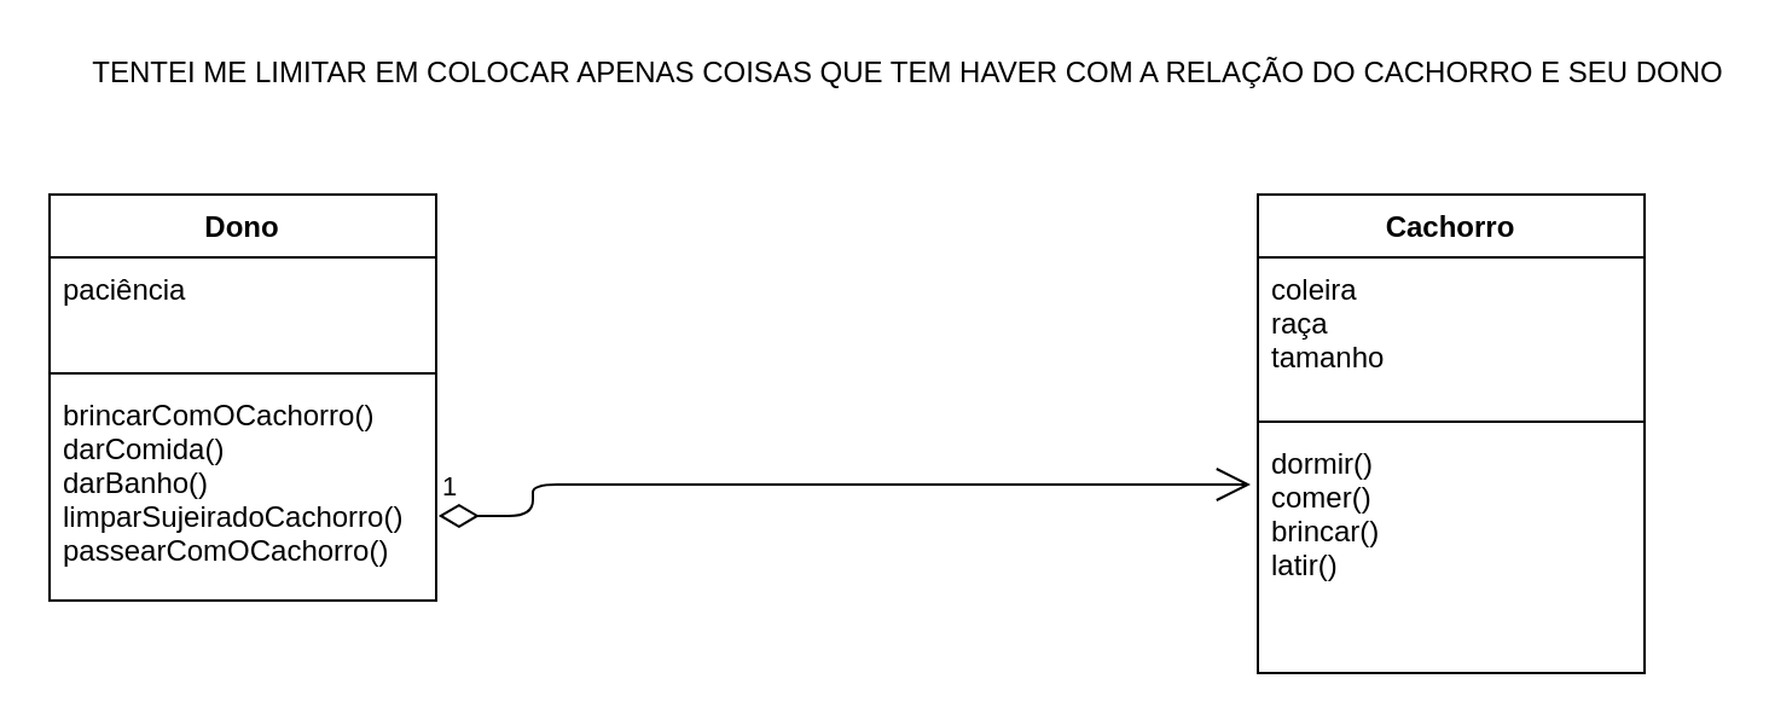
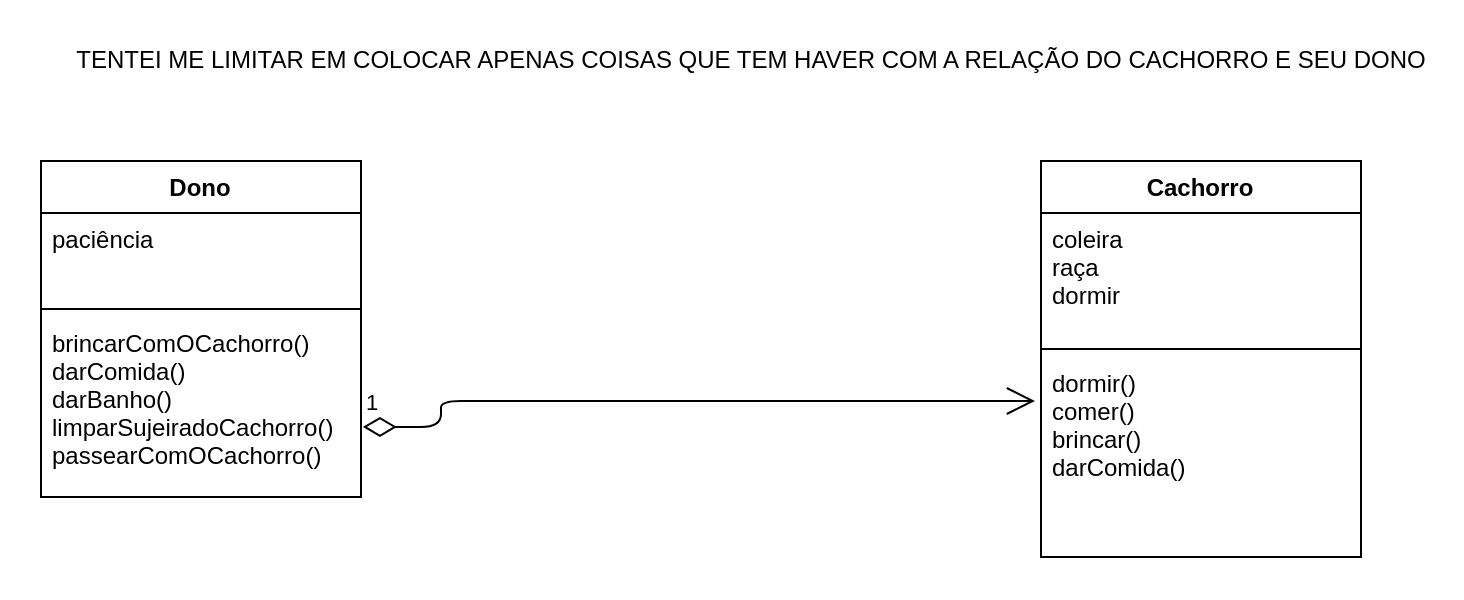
  <mxCell id="0" />
  <mxCell id="1" parent="0" />
  <mxCell id="2" value="1" style="endArrow=open;html=1;endSize=12;startArrow=diamondThin;startSize=14;startFill=0;edgeStyle=orthogonalEdgeStyle;align=left;verticalAlign=bottom;exitX=1.006;exitY=0.611;exitDx=0;exitDy=0;exitPerimeter=0;" edge="1" parent="1" source="6"><mxGeometry x="-1" y="3" relative="1" as="geometry"><mxPoint x="170.96" y="295.97" as="sourcePoint" /><mxPoint x="517" y="200" as="targetPoint" /><Array as="points"><mxPoint x="220" y="213" /><mxPoint x="220" y="200" /></Array></mxGeometry></mxCell>
  <mxCell id="3" value="Dono" style="swimlane;fontStyle=1;align=center;verticalAlign=top;childLayout=stackLayout;horizontal=1;startSize=26;horizontalStack=0;resizeParent=1;resizeParentMax=0;resizeLast=0;collapsible=1;marginBottom=0;" vertex="1" parent="1"><mxGeometry x="20" y="80" width="160" height="168" as="geometry" /></mxCell>
  <mxCell id="4" value="paciência&#10;" style="text;strokeColor=none;fillColor=none;align=left;verticalAlign=top;spacingLeft=4;spacingRight=4;overflow=hidden;rotatable=0;points=[[0,0.5],[1,0.5]];portConstraint=eastwest;" vertex="1" parent="3"><mxGeometry y="26" width="160" height="44" as="geometry" /></mxCell>
  <mxCell id="5" value="" style="line;strokeWidth=1;fillColor=none;align=left;verticalAlign=middle;spacingTop=-1;spacingLeft=3;spacingRight=3;rotatable=0;labelPosition=right;points=[];portConstraint=eastwest;" vertex="1" parent="3"><mxGeometry y="70" width="160" height="8" as="geometry" /></mxCell>
  <mxCell id="6" value="brincarComOCachorro()&#10;darComida()&#10;darBanho()&#10;limparSujeiradoCachorro()&#10;passearComOCachorro()" style="text;strokeColor=none;fillColor=none;align=left;verticalAlign=top;spacingLeft=4;spacingRight=4;overflow=hidden;rotatable=0;points=[[0,0.5],[1,0.5]];portConstraint=eastwest;" vertex="1" parent="3"><mxGeometry y="78" width="160" height="90" as="geometry" /></mxCell>
  <mxCell id="7" value="Cachorro" style="swimlane;fontStyle=1;align=center;verticalAlign=top;childLayout=stackLayout;horizontal=1;startSize=26;horizontalStack=0;resizeParent=1;resizeParentMax=0;resizeLast=0;collapsible=1;marginBottom=0;" vertex="1" parent="1"><mxGeometry x="520" y="80" width="160" height="198" as="geometry" /></mxCell>
- <mxCell id="8" value="coleira&#10;raça&#10;tamanho" style="text;strokeColor=none;fillColor=none;align=left;verticalAlign=top;spacingLeft=4;spacingRight=4;overflow=hidden;rotatable=0;points=[[0,0.5],[1,0.5]];portConstraint=eastwest;" vertex="1" parent="7"><mxGeometry y="26" width="160" height="64" as="geometry" /></mxCell>
+ <mxCell id="8" value="coleira&#10;raça&#10;dormir" style="text;strokeColor=none;fillColor=none;align=left;verticalAlign=top;spacingLeft=4;spacingRight=4;overflow=hidden;rotatable=0;points=[[0,0.5],[1,0.5]];portConstraint=eastwest;" vertex="1" parent="7"><mxGeometry y="26" width="160" height="64" as="geometry" /></mxCell>
  <mxCell id="9" value="" style="line;strokeWidth=1;fillColor=none;align=left;verticalAlign=middle;spacingTop=-1;spacingLeft=3;spacingRight=3;rotatable=0;labelPosition=right;points=[];portConstraint=eastwest;" vertex="1" parent="7"><mxGeometry y="90" width="160" height="8" as="geometry" /></mxCell>
- <mxCell id="10" value="dormir()&#10;comer()&#10;brincar()&#10;latir()" style="text;strokeColor=none;fillColor=none;align=left;verticalAlign=top;spacingLeft=4;spacingRight=4;overflow=hidden;rotatable=0;points=[[0,0.5],[1,0.5]];portConstraint=eastwest;" vertex="1" parent="7"><mxGeometry y="98" width="160" height="100" as="geometry" /></mxCell>
+ <mxCell id="10" value="dormir()&#10;comer()&#10;brincar()&#10;darComida()" style="text;strokeColor=none;fillColor=none;align=left;verticalAlign=top;spacingLeft=4;spacingRight=4;overflow=hidden;rotatable=0;points=[[0,0.5],[1,0.5]];portConstraint=eastwest;" vertex="1" parent="7"><mxGeometry y="98" width="160" height="100" as="geometry" /></mxCell>
  <mxCell id="11" value="TENTEI ME LIMITAR EM COLOCAR APENAS COISAS QUE TEM HAVER COM A RELAÇÃO DO CACHORRO E SEU DONO" style="text;html=1;align=center;verticalAlign=middle;resizable=0;points=[];autosize=1;" vertex="1" parent="1"><mxGeometry x="40" y="20" width="670" height="20" as="geometry" /></mxCell>
